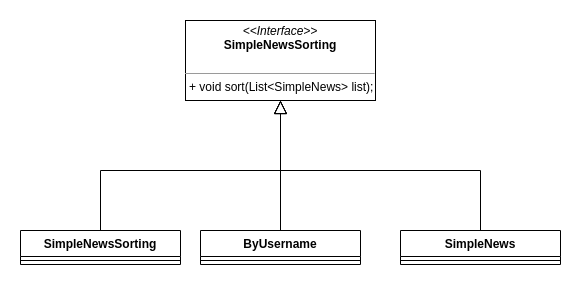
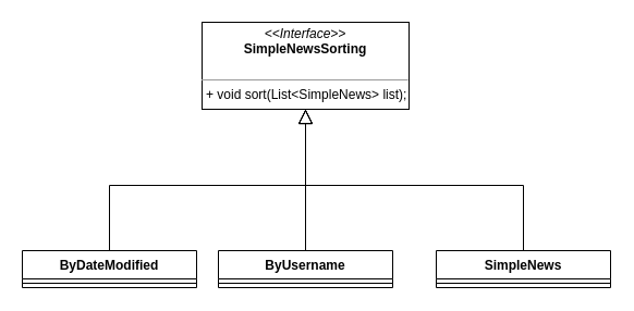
  <mxCell id="0" />
  <mxCell id="1" parent="0" />
  <mxCell id="2" value="&lt;p style=&quot;margin: 0px ; margin-top: 4px ; text-align: center&quot;&gt;&lt;i&gt;&amp;lt;&amp;lt;Interface&amp;gt;&amp;gt;&lt;/i&gt;&lt;br&gt;&lt;b&gt;SimpleNewsSorting&lt;/b&gt;&lt;/p&gt;&lt;p style=&quot;margin: 0px ; margin-left: 4px&quot;&gt;&lt;br&gt;&lt;/p&gt;&lt;hr size=&quot;1&quot;&gt;&lt;p style=&quot;margin: 0px ; margin-left: 4px&quot;&gt;+ void sort(List&amp;lt;SimpleNews&amp;gt; list);&lt;/p&gt;" style="verticalAlign=top;align=left;overflow=fill;fontSize=12;fontFamily=Helvetica;html=1;" vertex="1" parent="1"><mxGeometry x="185" y="20" width="190" height="80" as="geometry" /></mxCell>
  <mxCell id="3" style="edgeStyle=orthogonalEdgeStyle;rounded=0;orthogonalLoop=1;jettySize=auto;html=1;endArrow=block;endFill=0;endSize=11;" edge="1" parent="1" source="4" target="2"><mxGeometry relative="1" as="geometry" /></mxCell>
  <mxCell id="4" value="ByUsername" style="swimlane;fontStyle=1;align=center;verticalAlign=top;childLayout=stackLayout;horizontal=1;startSize=26;horizontalStack=0;resizeParent=1;resizeParentMax=0;resizeLast=0;collapsible=1;marginBottom=0;" vertex="1" parent="1"><mxGeometry x="200" y="230" width="160" height="34" as="geometry" /></mxCell>
  <mxCell id="5" value="" style="line;strokeWidth=1;fillColor=none;align=left;verticalAlign=middle;spacingTop=-1;spacingLeft=3;spacingRight=3;rotatable=0;labelPosition=right;points=[];portConstraint=eastwest;" vertex="1" parent="4"><mxGeometry y="26" width="160" height="8" as="geometry" /></mxCell>
  <mxCell id="6" style="edgeStyle=orthogonalEdgeStyle;rounded=0;orthogonalLoop=1;jettySize=auto;html=1;endArrow=block;endFill=0;endSize=11;" edge="1" parent="1" source="7" target="2"><mxGeometry relative="1" as="geometry"><Array as="points"><mxPoint x="100" y="170" /><mxPoint x="280" y="170" /></Array></mxGeometry></mxCell>
- <mxCell id="7" value="SimpleNewsSorting" style="swimlane;fontStyle=1;align=center;verticalAlign=top;childLayout=stackLayout;horizontal=1;startSize=26;horizontalStack=0;resizeParent=1;resizeParentMax=0;resizeLast=0;collapsible=1;marginBottom=0;" vertex="1" parent="1"><mxGeometry x="20" y="230" width="160" height="34" as="geometry" /></mxCell>
+ <mxCell id="7" value="ByDateModified" style="swimlane;fontStyle=1;align=center;verticalAlign=top;childLayout=stackLayout;horizontal=1;startSize=26;horizontalStack=0;resizeParent=1;resizeParentMax=0;resizeLast=0;collapsible=1;marginBottom=0;" vertex="1" parent="1"><mxGeometry x="20" y="230" width="160" height="34" as="geometry" /></mxCell>
  <mxCell id="8" value="" style="line;strokeWidth=1;fillColor=none;align=left;verticalAlign=middle;spacingTop=-1;spacingLeft=3;spacingRight=3;rotatable=0;labelPosition=right;points=[];portConstraint=eastwest;" vertex="1" parent="7"><mxGeometry y="26" width="160" height="8" as="geometry" /></mxCell>
  <mxCell id="9" style="edgeStyle=orthogonalEdgeStyle;rounded=0;orthogonalLoop=1;jettySize=auto;html=1;endArrow=block;endFill=0;endSize=11;" edge="1" parent="1" source="10" target="2"><mxGeometry relative="1" as="geometry"><Array as="points"><mxPoint x="480" y="170" /><mxPoint x="280" y="170" /></Array></mxGeometry></mxCell>
  <mxCell id="10" value="SimpleNews&#10;" style="swimlane;fontStyle=1;align=center;verticalAlign=top;childLayout=stackLayout;horizontal=1;startSize=26;horizontalStack=0;resizeParent=1;resizeParentMax=0;resizeLast=0;collapsible=1;marginBottom=0;" vertex="1" parent="1"><mxGeometry x="400" y="230" width="160" height="34" as="geometry" /></mxCell>
  <mxCell id="11" value="" style="line;strokeWidth=1;fillColor=none;align=left;verticalAlign=middle;spacingTop=-1;spacingLeft=3;spacingRight=3;rotatable=0;labelPosition=right;points=[];portConstraint=eastwest;" vertex="1" parent="10"><mxGeometry y="26" width="160" height="8" as="geometry" /></mxCell>
